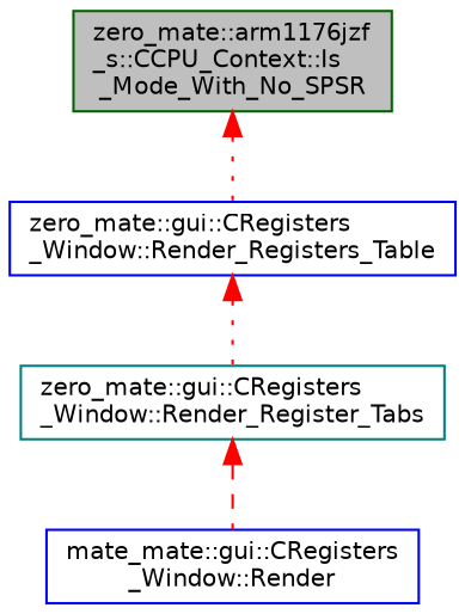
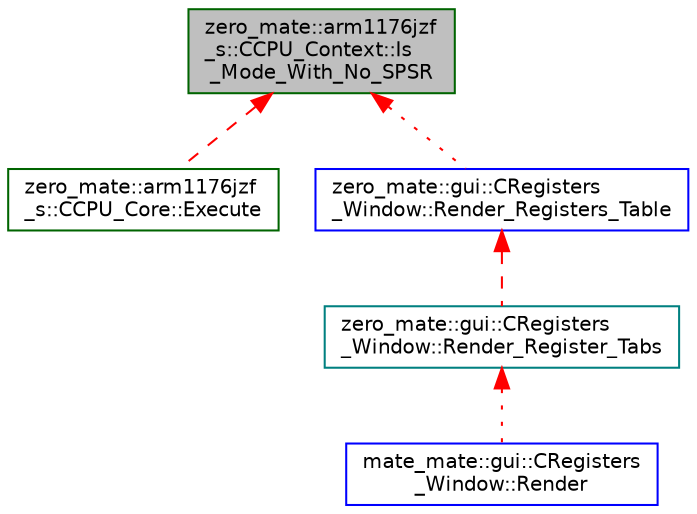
  digraph {
    rankdir=TB
    node [color=darkgreen fontname=Helvetica fontsize=10 shape=record]
    edge [color=red dir=back fontname=Helvetica fontsize=10 labelfontname=Helvetica labelfontsize=10 style=dashed]
    n1 [fillcolor=grey75 fontcolor=black height=0.2 label="zero_mate::arm1176jzf\l_s::CCPU_Context::Is\l_Mode_With_No_SPSR" style=filled width=0.4]
+   n2 [height=0.2 label="zero_mate::arm1176jzf\l_s::CCPU_Core::Execute" width=0.4]
    n3 [color=blue height=0.2 label="zero_mate::gui::CRegisters\l_Window::Render_Registers_Table" width=0.4]
    n4 [color=teal height=0.2 label="zero_mate::gui::CRegisters\l_Window::Render_Register_Tabs" width=0.4]
    n5 [color=blue height=0.2 label="mate_mate::gui::CRegisters\l_Window::Render" width=0.4]
+   n1 -> n2
    n1 -> n3 [style=dotted]
-   n3 -> n4 [style=dotted]
-   n4 -> n5
+   n3 -> n4
+   n4 -> n5 [style=dotted]
  }
